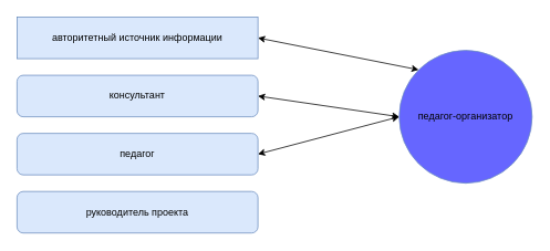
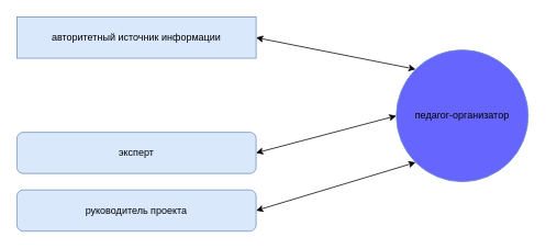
  <mxCell id="0" />
  <mxCell id="1" parent="0" />
  <mxCell id="2" style="edgeStyle=none;rounded=0;orthogonalLoop=1;jettySize=auto;html=1;exitX=1;exitY=0.5;exitDx=0;exitDy=0;entryX=0;entryY=0;entryDx=0;entryDy=0;startArrow=classic;startFill=1;endArrow=classic;endFill=1;" edge="1" parent="1" source="3" target="10"><mxGeometry relative="1" as="geometry" /></mxCell>
  <mxCell id="3" value="авторитетный источник информации" style="whiteSpace=wrap;html=1;fillColor=#dae8fc;strokeColor=#6c8ebf;rounded=0;" vertex="1" parent="1"><mxGeometry x="20" y="20" width="290" height="50" as="geometry" /></mxCell>
- <mxCell id="4" style="edgeStyle=none;rounded=0;orthogonalLoop=1;jettySize=auto;html=1;exitX=1;exitY=0.5;exitDx=0;exitDy=0;entryX=0;entryY=0.5;entryDx=0;entryDy=0;startArrow=classic;startFill=1;endArrow=classic;endFill=1;" edge="1" parent="1" source="5" target="10"><mxGeometry relative="1" as="geometry" /></mxCell>
- <mxCell id="5" value="консультант" style="rounded=1;whiteSpace=wrap;html=1;fillColor=#dae8fc;strokeColor=#6c8ebf;" vertex="1" parent="1"><mxGeometry x="20" y="90" width="290" height="50" as="geometry" /></mxCell>
  <mxCell id="6" style="edgeStyle=none;rounded=0;orthogonalLoop=1;jettySize=auto;html=1;exitX=1;exitY=0.5;exitDx=0;exitDy=0;entryX=0;entryY=0.5;entryDx=0;entryDy=0;startArrow=classic;startFill=1;endArrow=classic;endFill=1;" edge="1" parent="1" source="7" target="10"><mxGeometry relative="1" as="geometry" /></mxCell>
- <mxCell id="7" value="педагог" style="rounded=1;whiteSpace=wrap;html=1;fillColor=#dae8fc;strokeColor=#6c8ebf;" vertex="1" parent="1"><mxGeometry x="20" y="160" width="290" height="50" as="geometry" /></mxCell>
+ <mxCell id="7" value="эксперт" style="rounded=1;whiteSpace=wrap;html=1;fillColor=#dae8fc;strokeColor=#6c8ebf;" vertex="1" parent="1"><mxGeometry x="20" y="160" width="290" height="50" as="geometry" /></mxCell>
+ <mxCell id="8" style="edgeStyle=none;rounded=0;orthogonalLoop=1;jettySize=auto;html=1;exitX=1;exitY=0.5;exitDx=0;exitDy=0;entryX=0;entryY=1;entryDx=0;entryDy=0;startArrow=classic;startFill=1;endArrow=classic;endFill=1;" edge="1" parent="1" source="9" target="10"><mxGeometry relative="1" as="geometry" /></mxCell>
  <mxCell id="9" value="руководитель проекта" style="rounded=1;whiteSpace=wrap;html=1;fillColor=#dae8fc;strokeColor=#6c8ebf;" vertex="1" parent="1"><mxGeometry x="20" y="230" width="290" height="50" as="geometry" /></mxCell>
  <mxCell id="10" value="педагог-организатор" style="ellipse;whiteSpace=wrap;html=1;aspect=fixed;fillColor=#6666FF;strokeColor=#6c8ebf;" vertex="1" parent="1"><mxGeometry x="480" y="60" width="160" height="160" as="geometry" /></mxCell>
